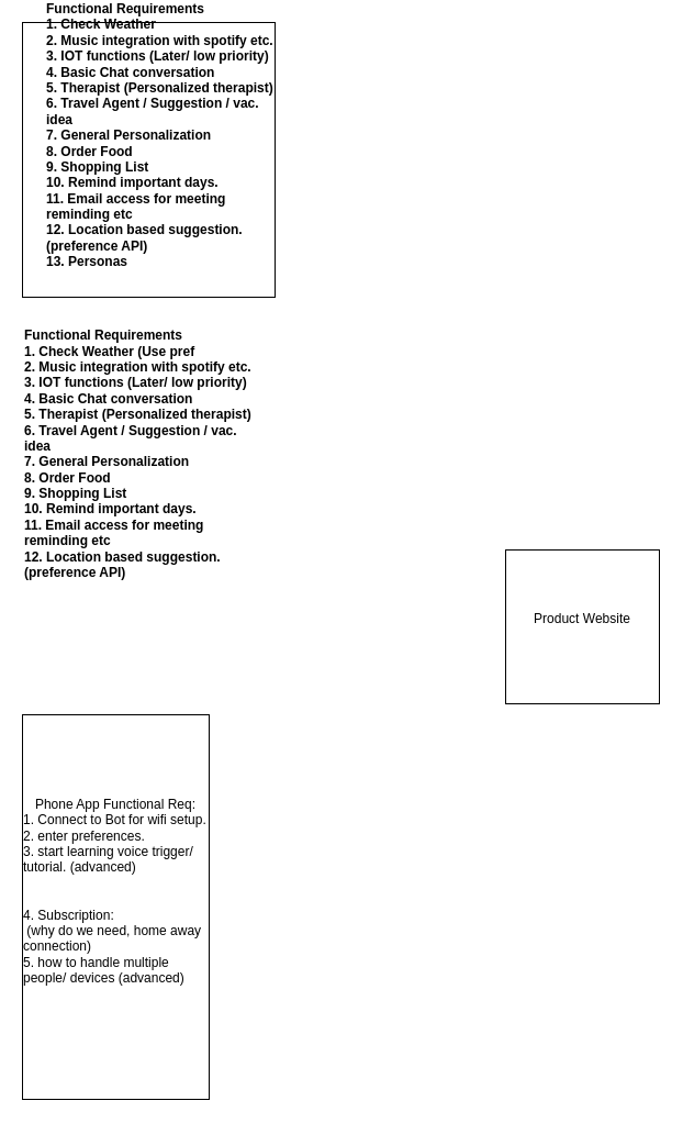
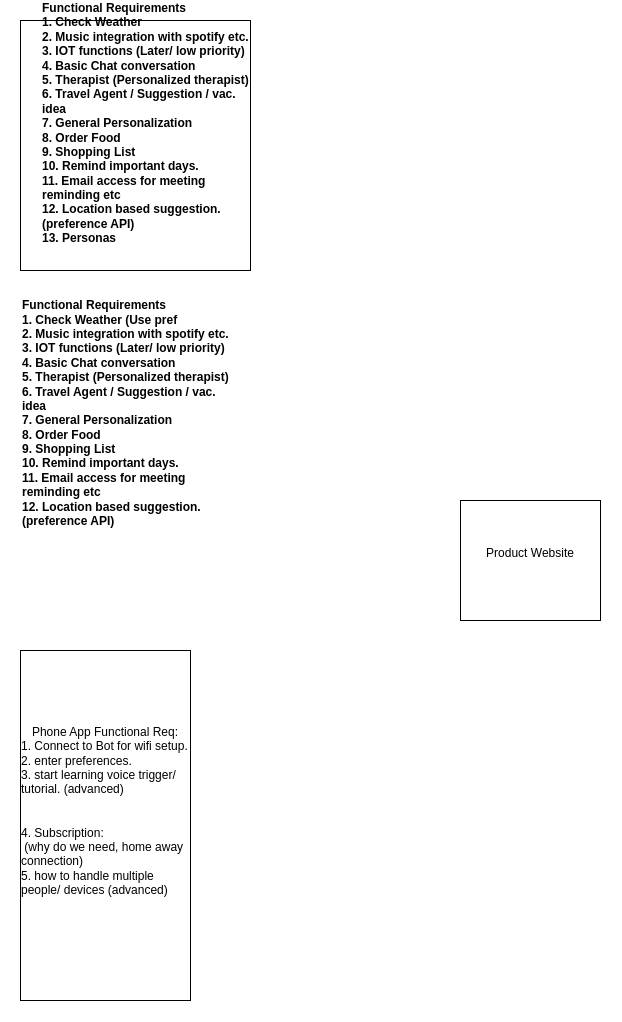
  <mxCell id="0" />
  <mxCell id="1" parent="0" />
  <mxCell id="2" value="" style="rounded=0;whiteSpace=wrap;html=1;" vertex="1" parent="1"><mxGeometry x="20" y="20" width="230" height="250" as="geometry" /></mxCell>
  <mxCell id="3" value="&lt;div align=&quot;left&quot;&gt;&lt;b&gt;Functional Requirements&lt;/b&gt;&lt;/div&gt;&lt;div align=&quot;left&quot;&gt;&lt;b&gt;1. Check Weather&lt;/b&gt;&lt;/div&gt;&lt;div align=&quot;left&quot;&gt;&lt;b&gt;2. Music integration with spotify etc.&lt;/b&gt;&lt;/div&gt;&lt;div align=&quot;left&quot;&gt;&lt;b&gt;3. IOT functions (Later/ low priority)&lt;/b&gt;&lt;/div&gt;&lt;div align=&quot;left&quot;&gt;&lt;b&gt;4. Basic Chat conversation&lt;/b&gt;&lt;/div&gt;&lt;div align=&quot;left&quot;&gt;&lt;b&gt;5. Therapist (Personalized therapist)&lt;/b&gt;&lt;/div&gt;&lt;div align=&quot;left&quot;&gt;&lt;b&gt;6. Travel Agent / Suggestion / vac. idea &lt;br&gt;&lt;/b&gt;&lt;/div&gt;&lt;div align=&quot;left&quot;&gt;&lt;b&gt;7. General Personalization&lt;/b&gt;&lt;/div&gt;&lt;div align=&quot;left&quot;&gt;&lt;b&gt;8. Order Food&lt;/b&gt;&lt;/div&gt;&lt;div align=&quot;left&quot;&gt;&lt;b&gt;9. Shopping List&lt;/b&gt;&lt;/div&gt;&lt;div align=&quot;left&quot;&gt;&lt;b&gt;10. Remind important days.&lt;/b&gt;&lt;/div&gt;&lt;div align=&quot;left&quot;&gt;&lt;b&gt;11. Email access for meeting reminding etc&lt;/b&gt;&lt;/div&gt;&lt;div align=&quot;left&quot;&gt;&lt;b&gt;12. Location based suggestion. (preference API)&lt;/b&gt;&lt;/div&gt;&lt;div align=&quot;left&quot;&gt;&lt;b&gt;13. Personas&lt;br&gt;&lt;/b&gt;&lt;/div&gt;&lt;div align=&quot;left&quot;&gt;&lt;b&gt;&amp;nbsp;&amp;nbsp;&amp;nbsp;&amp;nbsp;&amp;nbsp; &lt;br&gt;&lt;/b&gt;&lt;/div&gt;" style="text;html=1;align=left;verticalAlign=middle;whiteSpace=wrap;rounded=0;" vertex="1" parent="1"><mxGeometry x="40" y="20" width="220" height="220" as="geometry" /></mxCell>
  <mxCell id="4" value="&lt;div align=&quot;left&quot;&gt;&lt;b&gt;Functional Requirements&lt;/b&gt;&lt;/div&gt;&lt;div align=&quot;left&quot;&gt;&lt;b&gt;1. Check Weather (Use pref&lt;br&gt;&lt;/b&gt;&lt;/div&gt;&lt;div align=&quot;left&quot;&gt;&lt;b&gt;2. Music integration with spotify etc.&lt;/b&gt;&lt;/div&gt;&lt;div align=&quot;left&quot;&gt;&lt;b&gt;3. IOT functions (Later/ low priority)&lt;/b&gt;&lt;/div&gt;&lt;div align=&quot;left&quot;&gt;&lt;b&gt;4. Basic Chat conversation&lt;/b&gt;&lt;/div&gt;&lt;div align=&quot;left&quot;&gt;&lt;b&gt;5. Therapist (Personalized therapist)&lt;/b&gt;&lt;/div&gt;&lt;div align=&quot;left&quot;&gt;&lt;b&gt;6. Travel Agent / Suggestion / vac. idea &lt;br&gt;&lt;/b&gt;&lt;/div&gt;&lt;div align=&quot;left&quot;&gt;&lt;b&gt;7. General Personalization&lt;/b&gt;&lt;/div&gt;&lt;div align=&quot;left&quot;&gt;&lt;b&gt;8. Order Food&lt;/b&gt;&lt;/div&gt;&lt;div align=&quot;left&quot;&gt;&lt;b&gt;9. Shopping List&lt;/b&gt;&lt;/div&gt;&lt;div align=&quot;left&quot;&gt;&lt;b&gt;10. Remind important days.&lt;/b&gt;&lt;/div&gt;&lt;div align=&quot;left&quot;&gt;&lt;b&gt;11. Email access for meeting reminding etc&lt;/b&gt;&lt;/div&gt;&lt;div align=&quot;left&quot;&gt;&lt;b&gt;12. Location based suggestion. (preference API)&lt;/b&gt;&lt;/div&gt;&lt;div align=&quot;left&quot;&gt;&lt;b&gt;&amp;nbsp;&amp;nbsp;&amp;nbsp;&amp;nbsp;&amp;nbsp; &lt;br&gt;&lt;/b&gt;&lt;/div&gt;" style="text;html=1;align=left;verticalAlign=middle;whiteSpace=wrap;rounded=0;" vertex="1" parent="1"><mxGeometry x="20" y="310" width="220" height="220" as="geometry" /></mxCell>
  <mxCell id="5" value="&lt;div&gt;Phone App Functional Req:&lt;/div&gt;&lt;div align=&quot;left&quot;&gt;1. Connect to Bot for wifi setup.&lt;/div&gt;&lt;div align=&quot;left&quot;&gt;2. enter preferences.&lt;/div&gt;&lt;div align=&quot;left&quot;&gt;3. start learning voice trigger/ tutorial. (advanced)&lt;br&gt;&lt;br&gt;&lt;br&gt;&lt;/div&gt;&lt;div align=&quot;left&quot;&gt;4. Subscription:&lt;/div&gt;&lt;div align=&quot;left&quot;&gt;&amp;nbsp;(why do we need, home away connection)&lt;/div&gt;&lt;div align=&quot;left&quot;&gt;5. how to handle multiple people/ devices (advanced)&lt;br&gt;&lt;/div&gt;&lt;div align=&quot;left&quot;&gt;&lt;br&gt;&lt;/div&gt;&lt;div&gt;&lt;br&gt;&lt;/div&gt;" style="whiteSpace=wrap;html=1;" vertex="1" parent="1"><mxGeometry x="20" y="650" width="170" height="350" as="geometry" /></mxCell>
- <mxCell id="6" value="&lt;div&gt;Product Website&lt;br&gt;&lt;/div&gt;&lt;div&gt;&lt;br&gt;&lt;/div&gt;" style="whiteSpace=wrap;html=1;aspect=fixed;" vertex="1" parent="1"><mxGeometry x="460" y="500" width="140" height="140" as="geometry" /></mxCell>
+ <mxCell id="6" value="&lt;div&gt;Product Website&lt;br&gt;&lt;/div&gt;&lt;div&gt;&lt;br&gt;&lt;/div&gt;" style="whiteSpace=wrap;html=1;aspect=fixed;" vertex="1" parent="1"><mxGeometry x="460" y="500" width="140" height="120" as="geometry" /></mxCell>
